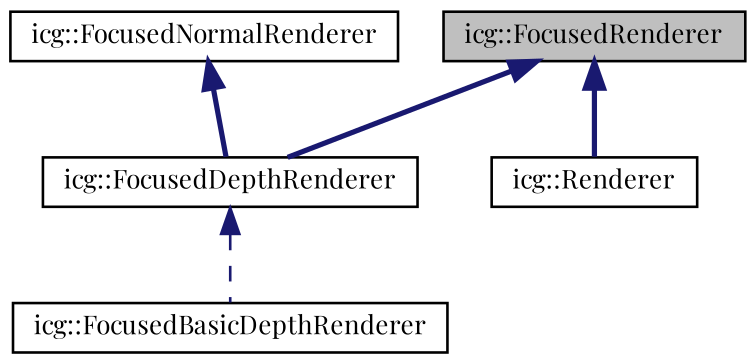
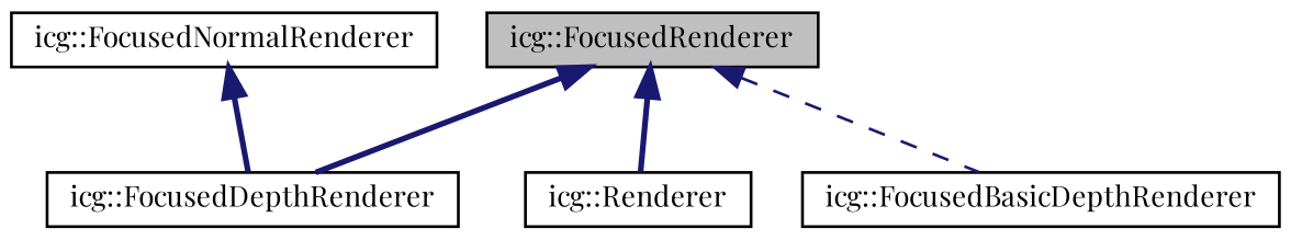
  digraph {
    fontname="Playfair Display"
    node [color=black fillcolor=white fontname="Playfair Display" fontsize=10 shape=record style=filled]
    edge [color=midnightblue dir=back fontname="Playfair Display" fontsize=10 labelfontname=Helvetica labelfontsize=10 style=bold]
    n1 [fillcolor=grey75 fontcolor=black height=0.2 label="icg::FocusedRenderer" width=0.4]
    n2 [height=0.2 label="icg::FocusedDepthRenderer" width=0.4]
    n3 [height=0.2 label="icg::Renderer" width=0.4]
    n4 [height=0.2 label="icg::FocusedBasicDepthRenderer" width=0.4]
    n5 [height=0.2 label="icg::FocusedNormalRenderer" width=0.4]
    n1 -> n2
    n1 -> n3
-   n2 -> n4 [style=dashed]
+   n1 -> n4 [style=dashed]
    n5 -> n2
  }
